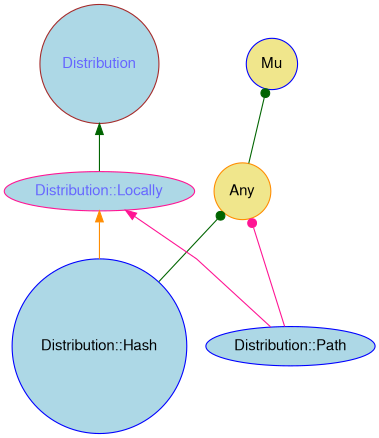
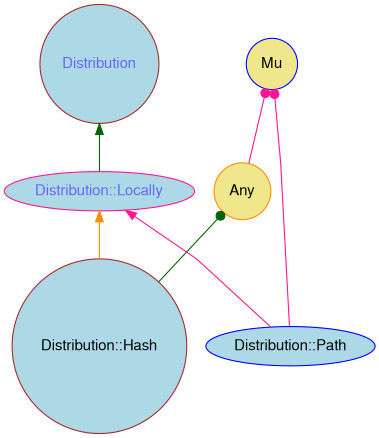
  digraph {
    bgcolor="#FFFFFF"
    rankdir=BT
    splines=polyline
    node [color=brown fillcolor=lightblue fontcolor="#000000" fontname=FreeSans shape=circle style=filled]
    edge [arrowhead=normal color=darkgreen]
    Distribution [fontcolor="#6666FF"]
    "Distribution::Locally" [color=deeppink fontcolor="#6666FF" shape=ellipse]
    Mu [color=blue fillcolor=khaki]
    Any [color=darkorange fillcolor=khaki]
-   "Distribution::Hash" [color=blue]
+   "Distribution::Hash"
    "Distribution::Path" [color=blue shape=ellipse]
    "Distribution::Locally" -> Distribution
-   Any -> Mu [arrowhead=dot]
+   Any -> Mu [arrowhead=dot color=deeppink]
    "Distribution::Hash" -> "Distribution::Locally" [color=darkorange]
    "Distribution::Hash" -> Any [arrowhead=dot]
    "Distribution::Path" -> "Distribution::Locally" [color=deeppink]
-   "Distribution::Path" -> Any [arrowhead=dot color=deeppink]
+   "Distribution::Path" -> Mu [arrowhead=dot color=deeppink]
  }
